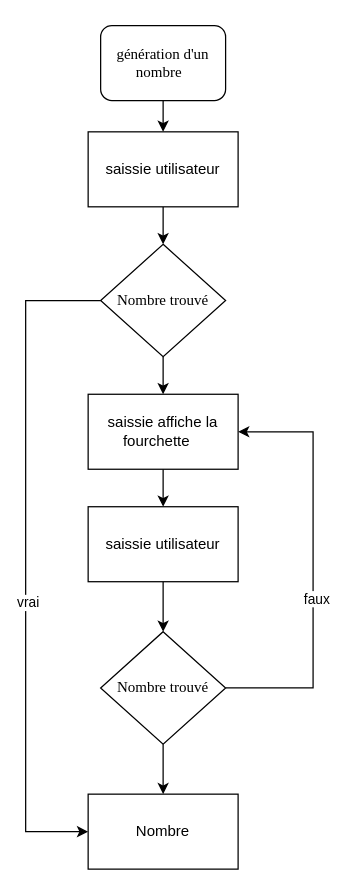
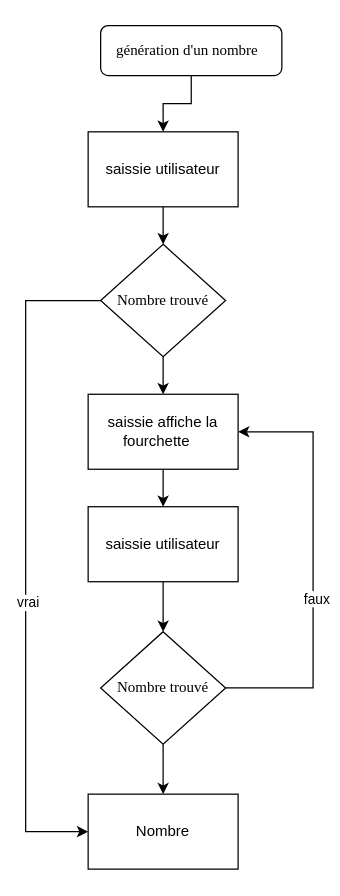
  <mxCell id="0" />
  <mxCell id="1" parent="0" />
  <mxCell id="2" style="edgeStyle=orthogonalEdgeStyle;rounded=0;orthogonalLoop=1;jettySize=auto;html=1;entryX=0.5;entryY=0;entryDx=0;entryDy=0;" edge="1" parent="1" source="3" target="9"><mxGeometry relative="1" as="geometry" /></mxCell>
- <mxCell id="3" value="&lt;font style=&quot;font-size: 12px&quot;&gt;&lt;span class=&quot;fontstyle0&quot;&gt;génération d'un nombre&lt;/span&gt;&amp;nbsp;&amp;nbsp;&lt;/font&gt;" style="rounded=1;whiteSpace=wrap;html=1;shadow=0;labelBackgroundColor=none;strokeWidth=1;fontFamily=Verdana;fontSize=8;align=center;" vertex="1" parent="1"><mxGeometry x="80" y="20" width="100" height="60" as="geometry" /></mxCell>
+ <mxCell id="3" value="&lt;font style=&quot;font-size: 12px&quot;&gt;&lt;span class=&quot;fontstyle0&quot;&gt;génération d'un nombre&lt;/span&gt;&amp;nbsp;&amp;nbsp;&lt;/font&gt;" style="rounded=1;whiteSpace=wrap;html=1;shadow=0;labelBackgroundColor=none;strokeWidth=1;fontFamily=Verdana;fontSize=8;align=center;" vertex="1" parent="1"><mxGeometry x="80" y="20" width="145" height="40" as="geometry" /></mxCell>
  <mxCell id="4" style="edgeStyle=orthogonalEdgeStyle;rounded=0;orthogonalLoop=1;jettySize=auto;html=1;entryX=0;entryY=0.5;entryDx=0;entryDy=0;exitX=0;exitY=0.5;exitDx=0;exitDy=0;" edge="1" parent="1" source="7" target="18"><mxGeometry relative="1" as="geometry"><Array as="points"><mxPoint x="20" y="240" /><mxPoint x="20" y="665" /></Array></mxGeometry></mxCell>
  <mxCell id="5" value="vrai" style="edgeLabel;html=1;align=center;verticalAlign=middle;resizable=0;points=[];" vertex="1" connectable="0" parent="4"><mxGeometry x="0.124" y="1" relative="1" as="geometry"><mxPoint as="offset" /></mxGeometry></mxCell>
  <mxCell id="6" style="edgeStyle=orthogonalEdgeStyle;rounded=0;orthogonalLoop=1;jettySize=auto;html=1;entryX=0.5;entryY=0;entryDx=0;entryDy=0;" edge="1" parent="1" source="7" target="11"><mxGeometry relative="1" as="geometry" /></mxCell>
  <mxCell id="7" value="&lt;font style=&quot;font-size: 12px&quot;&gt;Nombre trouvé&lt;/font&gt;" style="rhombus;whiteSpace=wrap;html=1;rounded=0;shadow=0;labelBackgroundColor=none;strokeWidth=1;fontFamily=Verdana;fontSize=8;align=center;" vertex="1" parent="1"><mxGeometry x="80" y="195" width="100" height="90" as="geometry" /></mxCell>
  <mxCell id="8" style="edgeStyle=orthogonalEdgeStyle;rounded=0;orthogonalLoop=1;jettySize=auto;html=1;entryX=0.5;entryY=0;entryDx=0;entryDy=0;" edge="1" parent="1" source="9" target="7"><mxGeometry relative="1" as="geometry" /></mxCell>
  <mxCell id="9" value="saissie utilisateur" style="rounded=0;whiteSpace=wrap;html=1;" vertex="1" parent="1"><mxGeometry x="70" y="105" width="120" height="60" as="geometry" /></mxCell>
  <mxCell id="10" style="edgeStyle=orthogonalEdgeStyle;rounded=0;orthogonalLoop=1;jettySize=auto;html=1;entryX=0.5;entryY=0;entryDx=0;entryDy=0;" edge="1" parent="1" source="11" target="13"><mxGeometry relative="1" as="geometry" /></mxCell>
  <mxCell id="11" value="&lt;span class=&quot;fontstyle0&quot;&gt;saissie affiche la fourchette &lt;/span&gt;&amp;nbsp;&amp;nbsp;" style="rounded=0;whiteSpace=wrap;html=1;" vertex="1" parent="1"><mxGeometry x="70" y="315" width="120" height="60" as="geometry" /></mxCell>
  <mxCell id="12" style="edgeStyle=orthogonalEdgeStyle;rounded=0;orthogonalLoop=1;jettySize=auto;html=1;" edge="1" parent="1" source="13" target="17"><mxGeometry relative="1" as="geometry" /></mxCell>
  <mxCell id="13" value="saissie utilisateur" style="rounded=0;whiteSpace=wrap;html=1;" vertex="1" parent="1"><mxGeometry x="70" y="405" width="120" height="60" as="geometry" /></mxCell>
  <mxCell id="14" style="edgeStyle=orthogonalEdgeStyle;rounded=0;orthogonalLoop=1;jettySize=auto;html=1;entryX=1;entryY=0.5;entryDx=0;entryDy=0;exitX=1;exitY=0.5;exitDx=0;exitDy=0;" edge="1" parent="1" source="17" target="11"><mxGeometry relative="1" as="geometry"><Array as="points"><mxPoint x="250" y="550" /><mxPoint x="250" y="345" /></Array></mxGeometry></mxCell>
  <mxCell id="15" value="faux" style="edgeLabel;html=1;align=center;verticalAlign=middle;resizable=0;points=[];" vertex="1" connectable="0" parent="14"><mxGeometry x="-0.152" y="-2" relative="1" as="geometry"><mxPoint as="offset" /></mxGeometry></mxCell>
  <mxCell id="16" style="edgeStyle=orthogonalEdgeStyle;rounded=0;orthogonalLoop=1;jettySize=auto;html=1;entryX=0.5;entryY=0;entryDx=0;entryDy=0;" edge="1" parent="1" source="17" target="18"><mxGeometry relative="1" as="geometry" /></mxCell>
  <mxCell id="17" value="&lt;font style=&quot;font-size: 12px&quot;&gt;Nombre trouvé&lt;/font&gt;" style="rhombus;whiteSpace=wrap;html=1;rounded=0;shadow=0;labelBackgroundColor=none;strokeWidth=1;fontFamily=Verdana;fontSize=8;align=center;" vertex="1" parent="1"><mxGeometry x="80" y="505" width="100" height="90" as="geometry" /></mxCell>
  <mxCell id="18" value="Nombre" style="rounded=0;whiteSpace=wrap;html=1;" vertex="1" parent="1"><mxGeometry x="70" y="635" width="120" height="60" as="geometry" /></mxCell>
